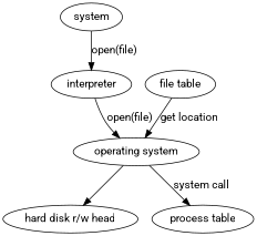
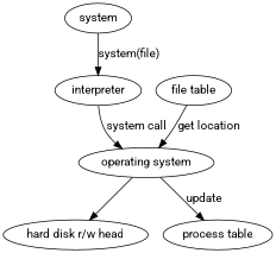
  digraph {
    fontname=Roboto
    node [fontname=Roboto]
    edge [fontname=Roboto]
    n1 [label=system]
    interpreter
    "operating\ system"
    "hard\ disk\ r/\w\ head"
    "process\ table"
    "file\ table"
-   n1 -> interpreter [label="open(file)"]
-   interpreter -> "operating\ system" [label="open(file)"]
+   n1 -> interpreter [label="system(file)"]
+   interpreter -> "operating\ system" [label="system call"]
    "operating\ system" -> "hard\ disk\ r/\w\ head"
-   "operating\ system" -> "process\ table" [label="system call"]
+   "operating\ system" -> "process\ table" [label=update]
    "file\ table" -> "operating\ system" [label="get\ location"]
  }
